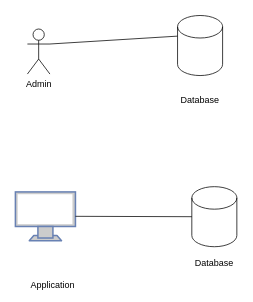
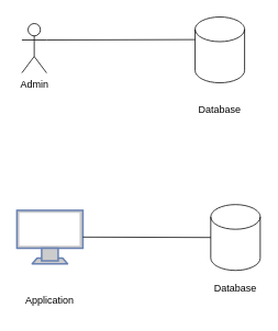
  <mxCell id="0" />
  <mxCell id="1" parent="0" />
- <mxCell id="2" value="Admin" style="shape=umlActor;verticalLabelPosition=bottom;verticalAlign=top;html=1;outlineConnect=0;" vertex="1" parent="1"><mxGeometry x="36" y="38" width="30" height="60" as="geometry" /></mxCell>
+ <mxCell id="2" value="Admin" style="shape=umlActor;verticalLabelPosition=bottom;verticalAlign=top;html=1;outlineConnect=0;" vertex="1" parent="1"><mxGeometry x="26" y="28" width="30" height="60" as="geometry" /></mxCell>
  <mxCell id="3" value="" style="shape=cylinder3;whiteSpace=wrap;html=1;boundedLbl=1;backgroundOutline=1;size=15;" vertex="1" parent="1"><mxGeometry x="236" y="20" width="60" height="80" as="geometry" /></mxCell>
  <mxCell id="4" value="" style="endArrow=none;html=1;rounded=0;exitX=1;exitY=0.333;exitDx=0;exitDy=0;exitPerimeter=0;entryX=0;entryY=0;entryDx=0;entryDy=27.5;entryPerimeter=0;" edge="1" parent="1" source="2" target="3"><mxGeometry width="50" height="50" relative="1" as="geometry"><mxPoint x="116" y="98" as="sourcePoint" /><mxPoint x="166" y="48" as="targetPoint" /></mxGeometry></mxCell>
  <mxCell id="5" value="Database" style="text;html=1;align=center;verticalAlign=middle;whiteSpace=wrap;rounded=0;" vertex="1" parent="1"><mxGeometry x="236" y="118" width="60" height="30" as="geometry" /></mxCell>
  <mxCell id="6" value="" style="fontColor=#0066CC;verticalAlign=top;verticalLabelPosition=bottom;labelPosition=center;align=center;html=1;outlineConnect=0;fillColor=#CCCCCC;strokeColor=#6881B3;gradientColor=none;gradientDirection=north;strokeWidth=2;shape=mxgraph.networks.monitor;" vertex="1" parent="1"><mxGeometry x="20" y="255" width="80" height="65" as="geometry" /></mxCell>
  <mxCell id="7" value="" style="shape=cylinder3;whiteSpace=wrap;html=1;boundedLbl=1;backgroundOutline=1;size=15;" vertex="1" parent="1"><mxGeometry x="255" y="248" width="60" height="80" as="geometry" /></mxCell>
  <mxCell id="8" value="Database" style="text;html=1;align=center;verticalAlign=middle;whiteSpace=wrap;rounded=0;" vertex="1" parent="1"><mxGeometry x="255" y="335" width="60" height="30" as="geometry" /></mxCell>
- <mxCell id="9" value="Application" style="text;html=1;align=center;verticalAlign=middle;whiteSpace=wrap;rounded=0;" vertex="1" parent="1"><mxGeometry x="40" y="365" width="60" height="30" as="geometry" /></mxCell>
+ <mxCell id="9" value="Application" style="text;html=1;align=center;verticalAlign=middle;whiteSpace=wrap;rounded=0;" vertex="1" parent="1"><mxGeometry x="30" y="350" width="60" height="30" as="geometry" /></mxCell>
  <mxCell id="10" value="" style="endArrow=none;html=1;rounded=0;entryX=0;entryY=0.5;entryDx=0;entryDy=0;entryPerimeter=0;exitX=1;exitY=0.5;exitDx=0;exitDy=0;exitPerimeter=0;" edge="1" parent="1" source="6" target="7"><mxGeometry width="50" height="50" relative="1" as="geometry"><mxPoint x="145" y="335" as="sourcePoint" /><mxPoint x="195" y="285" as="targetPoint" /></mxGeometry></mxCell>
